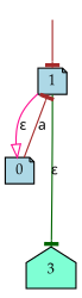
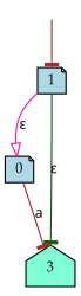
  digraph {
    compound=true
    fontname=Palatino
    fontsize=11
    rankdir=TB
    node [fontname=Palatino fontsize=11 shape=note style=filled fillcolor=lightblue]
    edge [arrowhead=tee color=brown fontname="Palatino sans serif" fontsize=11]
    0 [height=0.15 shape=point style=invis width=0.15 fillcolor=""]
    1 [height=0.15 width=0.15]
    n3 [height=0.15 label=0 width=0.15]
    3 [fillcolor=aquamarine height=0.15 shape=house width=0.15]
    0 -> 1
    1 -> n3 [arrowhead=onormal color=deeppink label="&#949;"]
    1 -> 3 [color=darkgreen label="&#949;"]
-   n3 -> 1 [label=a]
+   n3 -> 3 [label=a]
  }
